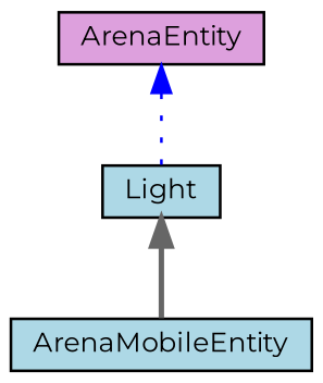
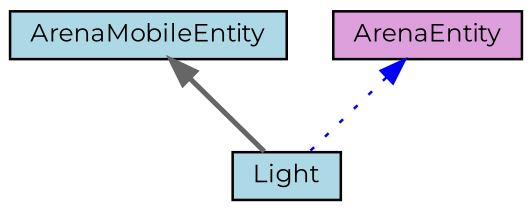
  digraph {
    fontname=Montserrat
    node [color=black fillcolor=lightblue fontname=Montserrat fontsize=10 shape=record style=filled]
    edge [dir=back fontname=Montserrat fontsize=10 labelfontname=Helvetica labelfontsize=10]
    n1 [fontcolor=black height=0.2 label=Light width=0.4]
    n2 [height=0.2 label=ArenaMobileEntity width=0.4]
    n3 [fillcolor=plum height=0.2 label=ArenaEntity width=0.4]
-   n1 -> n2 [color=gray40 style=bold]
+   n2 -> n1 [color=gray40 style=bold]
    n3 -> n1 [color=blue style=dotted]
  }
